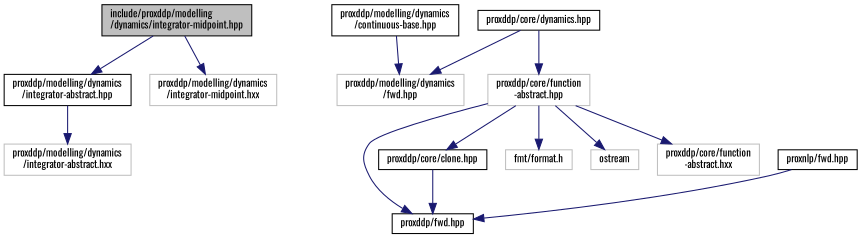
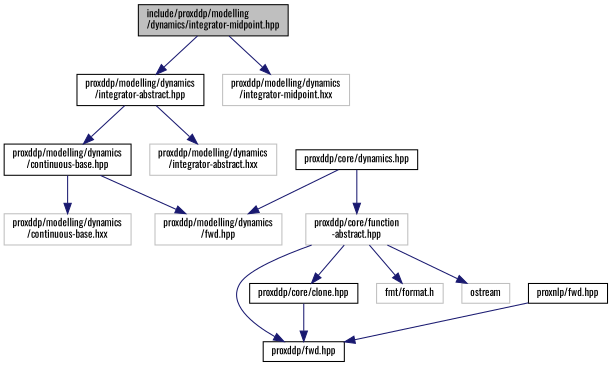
  digraph {
    fontname=Oswald
    node [color=grey75 fontname=Oswald fontsize=10 shape=record]
    edge [color=midnightblue fontname=Oswald fontsize=10 labelfontname=Helvetica labelfontsize=10 style=solid]
    n1 [color=black fillcolor=grey75 fontcolor=black height=0.2 label="include/proxddp/modelling\l/dynamics/integrator-midpoint.hpp" style=filled width=0.4]
    n2 [color=black height=0.2 label="proxddp/modelling/dynamics\l/integrator-abstract.hpp" width=0.4]
    n3 [height=0.2 label="proxddp/modelling/dynamics\l/integrator-midpoint.hxx" width=0.4]
    n4 [color=black height=0.2 label="proxddp/modelling/dynamics\l/continuous-base.hpp" width=0.4]
    n5 [height=0.2 label="proxddp/modelling/dynamics\l/integrator-abstract.hxx" width=0.4]
    n6 [height=0.2 label="proxddp/modelling/dynamics\l/fwd.hpp" width=0.4]
+   n7 [height=0.2 label="proxddp/modelling/dynamics\l/continuous-base.hxx" width=0.4]
    n8 [color=black height=0.2 label="proxddp/core/dynamics.hpp" width=0.4]
    n9 [height=0.2 label="proxddp/core/function\l-abstract.hpp" width=0.4]
    n10 [color=black height=0.2 label="proxddp/fwd.hpp" width=0.4]
    n11 [color=black height=0.2 label="proxddp/core/clone.hpp" width=0.4]
    n12 [height=0.2 label="fmt/format.h" width=0.4]
    n13 [height=0.2 label=ostream width=0.4]
-   n14 [height=0.2 label="proxddp/core/function\l-abstract.hxx" width=0.4]
    n15 [color=black height=0.2 label="proxnlp/fwd.hpp" width=0.4]
    n1 -> n2
    n1 -> n3
+   n2 -> n4
    n2 -> n5
    n4 -> n6
+   n4 -> n7
    n8 -> n6
    n8 -> n9
    n9 -> n10
    n9 -> n11
    n9 -> n12
    n9 -> n13
-   n9 -> n14
    n11 -> n10
    n15 -> n10
  }
